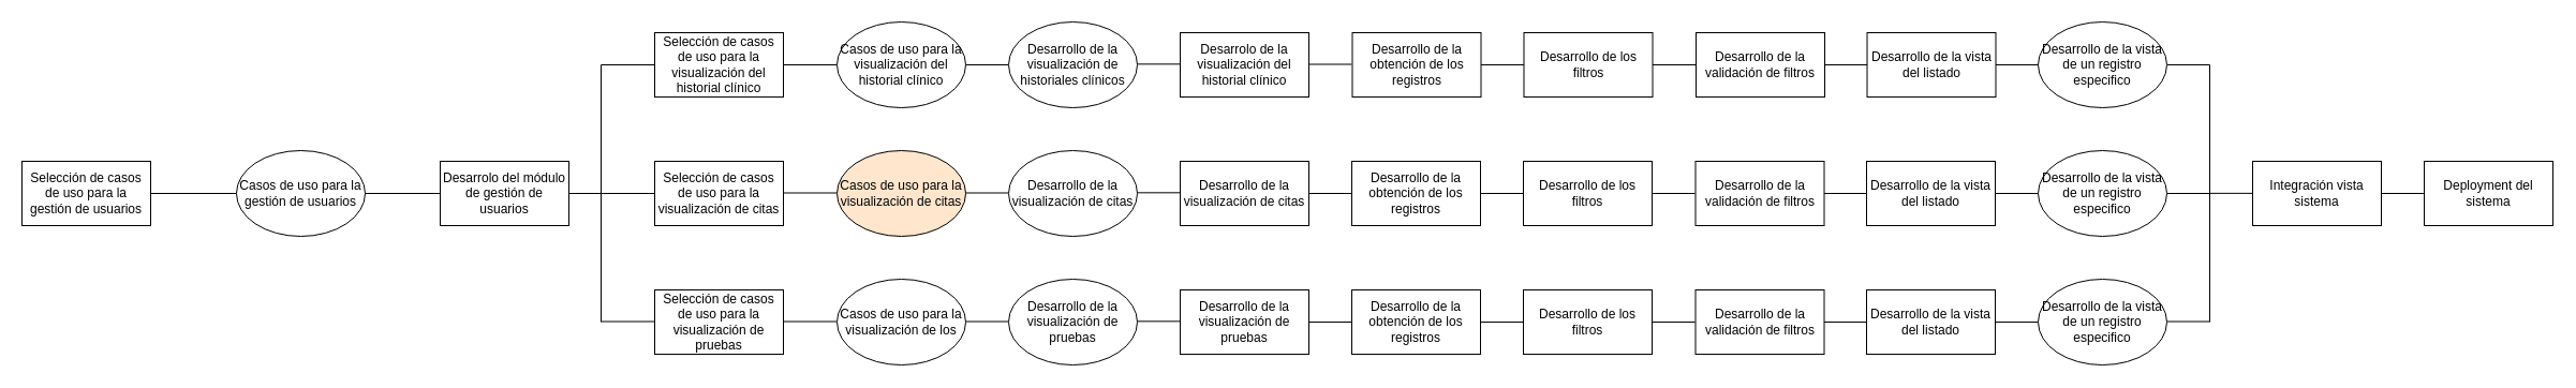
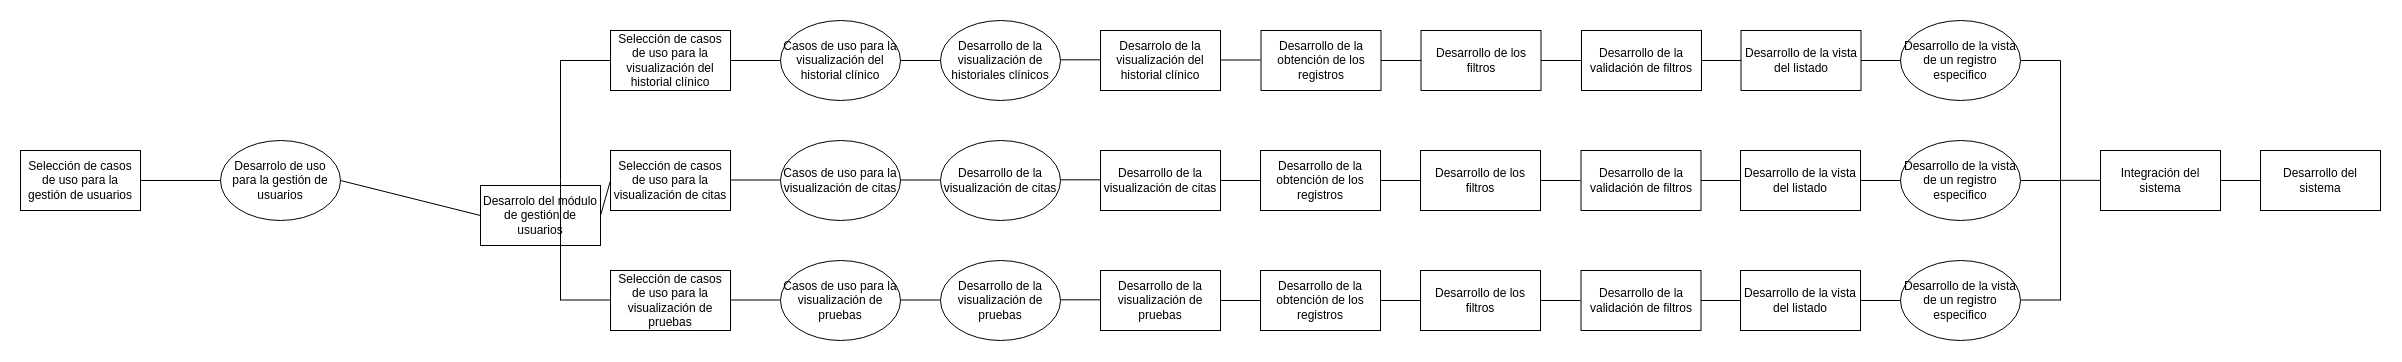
  <mxCell id="0" />
  <mxCell id="1" parent="0" />
  <mxCell id="2" value="Selección de casos de uso para la gestión de usuarios" style="rounded=0;whiteSpace=wrap;html=1;" vertex="1" parent="1"><mxGeometry x="20" y="150" width="120" height="60" as="geometry" /></mxCell>
  <mxCell id="3" value="" style="endArrow=none;html=1;rounded=0;exitX=1;exitY=0.5;exitDx=0;exitDy=0;" edge="1" parent="1" source="2"><mxGeometry width="50" height="50" relative="1" as="geometry"><mxPoint x="690" y="190" as="sourcePoint" /><mxPoint x="220" y="180" as="targetPoint" /></mxGeometry></mxCell>
- <mxCell id="4" value="Casos de uso para la gestión de usuarios" style="ellipse;whiteSpace=wrap;html=1;" vertex="1" parent="1"><mxGeometry x="220" y="140" width="120" height="80" as="geometry" /></mxCell>
- <mxCell id="5" value="Desarrolo del módulo de gestión de usuarios" style="rounded=0;whiteSpace=wrap;html=1;" vertex="1" parent="1"><mxGeometry x="410" y="150" width="120" height="60" as="geometry" /></mxCell>
+ <mxCell id="4" value="Desarrolo de uso para la gestión de usuarios" style="ellipse;whiteSpace=wrap;html=1;" vertex="1" parent="1"><mxGeometry x="220" y="140" width="120" height="80" as="geometry" /></mxCell>
+ <mxCell id="5" value="Desarrolo del módulo de gestión de usuarios" style="rounded=0;whiteSpace=wrap;html=1;" vertex="1" parent="1"><mxGeometry x="480" y="185" width="120" height="60" as="geometry" /></mxCell>
  <mxCell id="6" value="" style="endArrow=none;html=1;rounded=0;exitX=1;exitY=0.5;exitDx=0;exitDy=0;entryX=0;entryY=0.5;entryDx=0;entryDy=0;" edge="1" parent="1" source="4" target="5"><mxGeometry width="50" height="50" relative="1" as="geometry"><mxPoint x="690" y="190" as="sourcePoint" /><mxPoint x="740" y="140" as="targetPoint" /></mxGeometry></mxCell>
  <mxCell id="7" value="Selección de casos de uso para la visualización del historial clínico" style="rounded=0;whiteSpace=wrap;html=1;" vertex="1" parent="1"><mxGeometry x="610" y="30" width="120" height="60" as="geometry" /></mxCell>
  <mxCell id="8" value="" style="endArrow=none;html=1;rounded=0;exitX=0;exitY=0.5;exitDx=0;exitDy=0;" edge="1" parent="1" source="7"><mxGeometry width="50" height="50" relative="1" as="geometry"><mxPoint x="690" y="190" as="sourcePoint" /><mxPoint x="560" y="60" as="targetPoint" /></mxGeometry></mxCell>
  <mxCell id="9" value="" style="endArrow=none;html=1;rounded=0;" edge="1" parent="1"><mxGeometry width="50" height="50" relative="1" as="geometry"><mxPoint x="560" y="180" as="sourcePoint" /><mxPoint x="560" y="60" as="targetPoint" /></mxGeometry></mxCell>
  <mxCell id="10" value="" style="endArrow=none;html=1;rounded=0;exitX=1;exitY=0.5;exitDx=0;exitDy=0;" edge="1" parent="1" source="5"><mxGeometry width="50" height="50" relative="1" as="geometry"><mxPoint x="690" y="190" as="sourcePoint" /><mxPoint x="610" y="180" as="targetPoint" /></mxGeometry></mxCell>
  <mxCell id="11" value="Selección de casos de uso para la visualización de citas" style="rounded=0;whiteSpace=wrap;html=1;" vertex="1" parent="1"><mxGeometry x="610" y="150" width="120" height="60" as="geometry" /></mxCell>
  <mxCell id="12" value="&lt;br&gt;&lt;span style=&quot;color: rgb(0, 0, 0); font-family: Helvetica; font-size: 12px; font-style: normal; font-variant-ligatures: normal; font-variant-caps: normal; font-weight: 400; letter-spacing: normal; orphans: 2; text-align: center; text-indent: 0px; text-transform: none; widows: 2; word-spacing: 0px; -webkit-text-stroke-width: 0px; white-space: normal; background-color: rgb(251, 251, 251); text-decoration-thickness: initial; text-decoration-style: initial; text-decoration-color: initial; display: inline !important; float: none;&quot;&gt;Selección de casos de uso para la visualización de pruebas&lt;/span&gt;&lt;div&gt;&lt;br/&gt;&lt;/div&gt;" style="rounded=0;whiteSpace=wrap;html=1;" vertex="1" parent="1"><mxGeometry x="610" y="270" width="120" height="60" as="geometry" /></mxCell>
  <mxCell id="13" value="" style="endArrow=none;html=1;rounded=0;" edge="1" parent="1"><mxGeometry width="50" height="50" relative="1" as="geometry"><mxPoint x="560" y="300" as="sourcePoint" /><mxPoint x="560" y="180" as="targetPoint" /></mxGeometry></mxCell>
  <mxCell id="14" value="" style="endArrow=none;html=1;rounded=0;exitX=0;exitY=0.5;exitDx=0;exitDy=0;" edge="1" parent="1"><mxGeometry width="50" height="50" relative="1" as="geometry"><mxPoint x="610" y="299.5" as="sourcePoint" /><mxPoint x="560" y="299.5" as="targetPoint" /></mxGeometry></mxCell>
  <mxCell id="15" value="" style="endArrow=none;html=1;rounded=0;exitX=1;exitY=0.5;exitDx=0;exitDy=0;" edge="1" parent="1" source="7"><mxGeometry width="50" height="50" relative="1" as="geometry"><mxPoint x="930" y="190" as="sourcePoint" /><mxPoint x="780" y="60" as="targetPoint" /></mxGeometry></mxCell>
  <mxCell id="16" value="" style="endArrow=none;html=1;rounded=0;exitX=1;exitY=0.5;exitDx=0;exitDy=0;" edge="1" parent="1"><mxGeometry width="50" height="50" relative="1" as="geometry"><mxPoint x="730" y="179.5" as="sourcePoint" /><mxPoint x="780" y="179.5" as="targetPoint" /></mxGeometry></mxCell>
  <mxCell id="17" value="" style="endArrow=none;html=1;rounded=0;exitX=1;exitY=0.5;exitDx=0;exitDy=0;" edge="1" parent="1"><mxGeometry width="50" height="50" relative="1" as="geometry"><mxPoint x="730" y="299.5" as="sourcePoint" /><mxPoint x="780" y="299.5" as="targetPoint" /></mxGeometry></mxCell>
  <mxCell id="18" value="Casos de uso para la visualización del historial clínico" style="ellipse;whiteSpace=wrap;html=1;" vertex="1" parent="1"><mxGeometry x="780" y="20" width="120" height="80" as="geometry" /></mxCell>
- <mxCell id="19" value="Casos de uso para la visualización de citas" style="ellipse;whiteSpace=wrap;html=1;fillColor=#ffe6cc;" vertex="1" parent="1"><mxGeometry x="780" y="140" width="120" height="80" as="geometry" /></mxCell>
- <mxCell id="20" value="Casos de uso para la visualización de los" style="ellipse;whiteSpace=wrap;html=1;" vertex="1" parent="1"><mxGeometry x="780" y="260" width="120" height="80" as="geometry" /></mxCell>
+ <mxCell id="19" value="Casos de uso para la visualización de citas" style="ellipse;whiteSpace=wrap;html=1;" vertex="1" parent="1"><mxGeometry x="780" y="140" width="120" height="80" as="geometry" /></mxCell>
+ <mxCell id="20" value="Casos de uso para la visualización de pruebas" style="ellipse;whiteSpace=wrap;html=1;" vertex="1" parent="1"><mxGeometry x="780" y="260" width="120" height="80" as="geometry" /></mxCell>
  <mxCell id="21" value="" style="endArrow=none;html=1;rounded=0;exitX=1;exitY=0.5;exitDx=0;exitDy=0;" edge="1" parent="1" source="18"><mxGeometry width="50" height="50" relative="1" as="geometry"><mxPoint x="1000" y="190" as="sourcePoint" /><mxPoint x="940" y="60" as="targetPoint" /></mxGeometry></mxCell>
  <mxCell id="22" value="" style="endArrow=none;html=1;rounded=0;exitX=1;exitY=0.5;exitDx=0;exitDy=0;" edge="1" parent="1"><mxGeometry width="50" height="50" relative="1" as="geometry"><mxPoint x="900" y="179.5" as="sourcePoint" /><mxPoint x="940" y="179.5" as="targetPoint" /></mxGeometry></mxCell>
  <mxCell id="23" value="" style="endArrow=none;html=1;rounded=0;exitX=1;exitY=0.5;exitDx=0;exitDy=0;" edge="1" parent="1"><mxGeometry width="50" height="50" relative="1" as="geometry"><mxPoint x="900" y="299.5" as="sourcePoint" /><mxPoint x="940" y="299.5" as="targetPoint" /></mxGeometry></mxCell>
  <mxCell id="24" value="Desarrolo de la visualización del historial clínico" style="rounded=0;whiteSpace=wrap;html=1;" vertex="1" parent="1"><mxGeometry x="1100" y="30" width="120" height="60" as="geometry" /></mxCell>
  <mxCell id="25" value="Desarrollo de la visualización de citas" style="rounded=0;whiteSpace=wrap;html=1;" vertex="1" parent="1"><mxGeometry x="1100" y="150" width="120" height="60" as="geometry" /></mxCell>
  <mxCell id="26" value="Desarrollo de la visualización de pruebas" style="rounded=0;whiteSpace=wrap;html=1;" vertex="1" parent="1"><mxGeometry x="1100" y="270" width="120" height="60" as="geometry" /></mxCell>
  <mxCell id="27" value="" style="endArrow=none;html=1;rounded=0;entryX=1;entryY=0.5;entryDx=0;entryDy=0;" edge="1" parent="1" target="25"><mxGeometry width="50" height="50" relative="1" as="geometry"><mxPoint x="1260" y="180" as="sourcePoint" /><mxPoint x="1210" y="140" as="targetPoint" /></mxGeometry></mxCell>
  <mxCell id="28" value="Desarrollo de la obtención de los registros" style="rounded=0;whiteSpace=wrap;html=1;" vertex="1" parent="1"><mxGeometry x="1260" y="150" width="120" height="60" as="geometry" /></mxCell>
  <mxCell id="29" value="" style="endArrow=none;html=1;rounded=0;exitX=1;exitY=0.5;exitDx=0;exitDy=0;" edge="1" parent="1" source="28"><mxGeometry width="50" height="50" relative="1" as="geometry"><mxPoint x="1160" y="190" as="sourcePoint" /><mxPoint x="1420" y="180" as="targetPoint" /></mxGeometry></mxCell>
  <mxCell id="30" value="Desarrollo de los filtros" style="rounded=0;whiteSpace=wrap;html=1;" vertex="1" parent="1"><mxGeometry x="1420" y="150" width="120" height="60" as="geometry" /></mxCell>
  <mxCell id="31" value="" style="endArrow=none;html=1;rounded=0;exitX=1;exitY=0.5;exitDx=0;exitDy=0;" edge="1" parent="1" source="30"><mxGeometry width="50" height="50" relative="1" as="geometry"><mxPoint x="1160" y="190" as="sourcePoint" /><mxPoint x="1580" y="180" as="targetPoint" /></mxGeometry></mxCell>
  <mxCell id="32" value="Desarrollo de la validación de filtros" style="rounded=0;whiteSpace=wrap;html=1;" vertex="1" parent="1"><mxGeometry x="1580.5" y="150" width="120" height="60" as="geometry" /></mxCell>
  <mxCell id="33" value="Desarrollo de la vista del listado" style="rounded=0;whiteSpace=wrap;html=1;" vertex="1" parent="1"><mxGeometry x="1740" y="150" width="120" height="60" as="geometry" /></mxCell>
  <mxCell id="34" value="" style="endArrow=none;html=1;rounded=0;exitX=1;exitY=0.5;exitDx=0;exitDy=0;entryX=0;entryY=0.5;entryDx=0;entryDy=0;" edge="1" parent="1" source="32" target="33"><mxGeometry width="50" height="50" relative="1" as="geometry"><mxPoint x="1160" y="190" as="sourcePoint" /><mxPoint x="1210" y="140" as="targetPoint" /></mxGeometry></mxCell>
  <mxCell id="35" value="" style="endArrow=none;html=1;rounded=0;entryX=1;entryY=0.5;entryDx=0;entryDy=0;exitX=0;exitY=0.5;exitDx=0;exitDy=0;" edge="1" parent="1" target="33"><mxGeometry width="50" height="50" relative="1" as="geometry"><mxPoint x="1900" y="180" as="sourcePoint" /><mxPoint x="1900" y="260" as="targetPoint" /><Array as="points" /></mxGeometry></mxCell>
  <mxCell id="36" value="Desarrollo de la obtención de los registros" style="rounded=0;whiteSpace=wrap;html=1;" vertex="1" parent="1"><mxGeometry x="1260.5" y="30" width="120" height="60" as="geometry" /></mxCell>
  <mxCell id="37" value="" style="endArrow=none;html=1;rounded=0;exitX=1;exitY=0.5;exitDx=0;exitDy=0;" edge="1" parent="1" source="36"><mxGeometry width="50" height="50" relative="1" as="geometry"><mxPoint x="1160.5" y="70" as="sourcePoint" /><mxPoint x="1420.5" y="60" as="targetPoint" /></mxGeometry></mxCell>
  <mxCell id="38" value="Desarrollo de los filtros" style="rounded=0;whiteSpace=wrap;html=1;" vertex="1" parent="1"><mxGeometry x="1420.5" y="30" width="120" height="60" as="geometry" /></mxCell>
  <mxCell id="39" value="" style="endArrow=none;html=1;rounded=0;exitX=1;exitY=0.5;exitDx=0;exitDy=0;" edge="1" parent="1" source="38"><mxGeometry width="50" height="50" relative="1" as="geometry"><mxPoint x="1160.5" y="70" as="sourcePoint" /><mxPoint x="1580.5" y="60" as="targetPoint" /></mxGeometry></mxCell>
  <mxCell id="40" value="Desarrollo de la validación de filtros" style="rounded=0;whiteSpace=wrap;html=1;" vertex="1" parent="1"><mxGeometry x="1581" y="30" width="120" height="60" as="geometry" /></mxCell>
  <mxCell id="41" value="Desarrollo de la vista del listado" style="rounded=0;whiteSpace=wrap;html=1;" vertex="1" parent="1"><mxGeometry x="1740.5" y="30" width="120" height="60" as="geometry" /></mxCell>
  <mxCell id="42" value="" style="endArrow=none;html=1;rounded=0;exitX=1;exitY=0.5;exitDx=0;exitDy=0;entryX=0;entryY=0.5;entryDx=0;entryDy=0;" edge="1" parent="1" source="40" target="41"><mxGeometry width="50" height="50" relative="1" as="geometry"><mxPoint x="1160.5" y="70" as="sourcePoint" /><mxPoint x="1210.5" y="20" as="targetPoint" /></mxGeometry></mxCell>
  <mxCell id="43" value="" style="endArrow=none;html=1;rounded=0;entryX=1;entryY=0.5;entryDx=0;entryDy=0;exitX=0;exitY=0.5;exitDx=0;exitDy=0;" edge="1" parent="1" target="41"><mxGeometry width="50" height="50" relative="1" as="geometry"><mxPoint x="1900.5" y="60" as="sourcePoint" /><mxPoint x="1900.5" y="140" as="targetPoint" /><Array as="points" /></mxGeometry></mxCell>
  <mxCell id="44" value="Desarrollo de la obtención de los registros" style="rounded=0;whiteSpace=wrap;html=1;" vertex="1" parent="1"><mxGeometry x="1260" y="270" width="120" height="60" as="geometry" /></mxCell>
  <mxCell id="45" value="" style="endArrow=none;html=1;rounded=0;exitX=1;exitY=0.5;exitDx=0;exitDy=0;" edge="1" parent="1" source="44"><mxGeometry width="50" height="50" relative="1" as="geometry"><mxPoint x="1160" y="310" as="sourcePoint" /><mxPoint x="1420" y="300" as="targetPoint" /></mxGeometry></mxCell>
  <mxCell id="46" value="Desarrollo de los filtros" style="rounded=0;whiteSpace=wrap;html=1;" vertex="1" parent="1"><mxGeometry x="1420" y="270" width="120" height="60" as="geometry" /></mxCell>
  <mxCell id="47" value="" style="endArrow=none;html=1;rounded=0;exitX=1;exitY=0.5;exitDx=0;exitDy=0;" edge="1" parent="1" source="46"><mxGeometry width="50" height="50" relative="1" as="geometry"><mxPoint x="1160" y="310" as="sourcePoint" /><mxPoint x="1580" y="300" as="targetPoint" /></mxGeometry></mxCell>
  <mxCell id="48" value="Desarrollo de la validación de filtros" style="rounded=0;whiteSpace=wrap;html=1;" vertex="1" parent="1"><mxGeometry x="1580.5" y="270" width="120" height="60" as="geometry" /></mxCell>
  <mxCell id="49" value="Desarrollo de la vista del listado" style="rounded=0;whiteSpace=wrap;html=1;" vertex="1" parent="1"><mxGeometry x="1740" y="270" width="120" height="60" as="geometry" /></mxCell>
  <mxCell id="50" value="" style="endArrow=none;html=1;rounded=0;exitX=1;exitY=0.5;exitDx=0;exitDy=0;entryX=0;entryY=0.5;entryDx=0;entryDy=0;" edge="1" parent="1" source="48" target="49"><mxGeometry width="50" height="50" relative="1" as="geometry"><mxPoint x="1160" y="310" as="sourcePoint" /><mxPoint x="1210" y="260" as="targetPoint" /></mxGeometry></mxCell>
  <mxCell id="51" value="" style="endArrow=none;html=1;rounded=0;entryX=1;entryY=0.5;entryDx=0;entryDy=0;exitX=0;exitY=0.5;exitDx=0;exitDy=0;" edge="1" parent="1" target="49"><mxGeometry width="50" height="50" relative="1" as="geometry"><mxPoint x="1900" y="300" as="sourcePoint" /><mxPoint x="1900" y="380" as="targetPoint" /><Array as="points" /></mxGeometry></mxCell>
  <mxCell id="52" value="" style="endArrow=none;html=1;rounded=0;entryX=0;entryY=0.5;entryDx=0;entryDy=0;" edge="1" parent="1" target="44"><mxGeometry width="50" height="50" relative="1" as="geometry"><mxPoint x="1220" y="300" as="sourcePoint" /><mxPoint x="1270" y="250" as="targetPoint" /></mxGeometry></mxCell>
  <mxCell id="53" value="" style="endArrow=none;html=1;rounded=0;entryX=1;entryY=0.5;entryDx=0;entryDy=0;" edge="1" parent="1"><mxGeometry width="50" height="50" relative="1" as="geometry"><mxPoint x="1260" y="59.5" as="sourcePoint" /><mxPoint x="1220" y="59.5" as="targetPoint" /></mxGeometry></mxCell>
  <mxCell id="54" value="" style="endArrow=none;html=1;rounded=0;exitX=1;exitY=0.5;exitDx=0;exitDy=0;" edge="1" parent="1"><mxGeometry width="50" height="50" relative="1" as="geometry"><mxPoint x="2020.5" y="60" as="sourcePoint" /><mxPoint x="2060" y="60" as="targetPoint" /></mxGeometry></mxCell>
  <mxCell id="55" value="" style="endArrow=none;html=1;rounded=0;" edge="1" parent="1"><mxGeometry width="50" height="50" relative="1" as="geometry"><mxPoint x="2060" y="300" as="sourcePoint" /><mxPoint x="2060" y="60" as="targetPoint" /></mxGeometry></mxCell>
  <mxCell id="56" value="" style="endArrow=none;html=1;rounded=0;exitX=1;exitY=0.5;exitDx=0;exitDy=0;" edge="1" parent="1"><mxGeometry width="50" height="50" relative="1" as="geometry"><mxPoint x="2020" y="180" as="sourcePoint" /><mxPoint x="2060" y="180" as="targetPoint" /></mxGeometry></mxCell>
  <mxCell id="57" value="" style="endArrow=none;html=1;rounded=0;entryX=1;entryY=0.5;entryDx=0;entryDy=0;" edge="1" parent="1"><mxGeometry width="50" height="50" relative="1" as="geometry"><mxPoint x="2060" y="299.5" as="sourcePoint" /><mxPoint x="2020" y="299.5" as="targetPoint" /></mxGeometry></mxCell>
  <mxCell id="58" value="" style="endArrow=none;html=1;rounded=0;entryX=1;entryY=0.5;entryDx=0;entryDy=0;" edge="1" parent="1"><mxGeometry width="50" height="50" relative="1" as="geometry"><mxPoint x="2100" y="179.86" as="sourcePoint" /><mxPoint x="2060" y="179.86" as="targetPoint" /></mxGeometry></mxCell>
- <mxCell id="59" value="Integración vista sistema" style="rounded=0;whiteSpace=wrap;html=1;" vertex="1" parent="1"><mxGeometry x="2100" y="150" width="120" height="60" as="geometry" /></mxCell>
+ <mxCell id="59" value="Integración del sistema" style="rounded=0;whiteSpace=wrap;html=1;" vertex="1" parent="1"><mxGeometry x="2100" y="150" width="120" height="60" as="geometry" /></mxCell>
  <mxCell id="60" value="" style="endArrow=none;html=1;rounded=0;" edge="1" parent="1"><mxGeometry width="50" height="50" relative="1" as="geometry"><mxPoint x="2220" y="180" as="sourcePoint" /><mxPoint x="2260" y="180" as="targetPoint" /></mxGeometry></mxCell>
- <mxCell id="61" value="Deployment del sistema" style="rounded=0;whiteSpace=wrap;html=1;" vertex="1" parent="1"><mxGeometry x="2260" y="150" width="120" height="60" as="geometry" /></mxCell>
+ <mxCell id="61" value="Desarrollo del sistema" style="rounded=0;whiteSpace=wrap;html=1;" vertex="1" parent="1"><mxGeometry x="2260" y="150" width="120" height="60" as="geometry" /></mxCell>
  <mxCell id="62" value="Desarrollo de la visualización de historiales clínicos" style="ellipse;whiteSpace=wrap;html=1;" vertex="1" parent="1"><mxGeometry x="940" y="20" width="120" height="80" as="geometry" /></mxCell>
  <mxCell id="63" value="Desarrollo de la visualización de citas" style="ellipse;whiteSpace=wrap;html=1;" vertex="1" parent="1"><mxGeometry x="940" y="140" width="120" height="80" as="geometry" /></mxCell>
  <mxCell id="64" value="Desarrollo de la visualización de pruebas" style="ellipse;whiteSpace=wrap;html=1;" vertex="1" parent="1"><mxGeometry x="940" y="260" width="120" height="80" as="geometry" /></mxCell>
  <mxCell id="65" value="" style="endArrow=none;html=1;rounded=0;exitX=1;exitY=0.5;exitDx=0;exitDy=0;" edge="1" parent="1"><mxGeometry width="50" height="50" relative="1" as="geometry"><mxPoint x="1060" y="59.33" as="sourcePoint" /><mxPoint x="1100" y="59.33" as="targetPoint" /></mxGeometry></mxCell>
  <mxCell id="66" value="" style="endArrow=none;html=1;rounded=0;exitX=1;exitY=0.5;exitDx=0;exitDy=0;" edge="1" parent="1"><mxGeometry width="50" height="50" relative="1" as="geometry"><mxPoint x="1060" y="179.33" as="sourcePoint" /><mxPoint x="1100" y="179.33" as="targetPoint" /></mxGeometry></mxCell>
  <mxCell id="67" value="" style="endArrow=none;html=1;rounded=0;exitX=1;exitY=0.5;exitDx=0;exitDy=0;" edge="1" parent="1"><mxGeometry width="50" height="50" relative="1" as="geometry"><mxPoint x="1060" y="299.33" as="sourcePoint" /><mxPoint x="1100" y="299.33" as="targetPoint" /></mxGeometry></mxCell>
  <mxCell id="68" value="Desarrollo de la vista de un registro especifico" style="ellipse;whiteSpace=wrap;html=1;" vertex="1" parent="1"><mxGeometry x="1900" y="20" width="120" height="80" as="geometry" /></mxCell>
  <mxCell id="69" value="Desarrollo de la vista de un registro especifico" style="ellipse;whiteSpace=wrap;html=1;" vertex="1" parent="1"><mxGeometry x="1900" y="140" width="120" height="80" as="geometry" /></mxCell>
  <mxCell id="70" value="Desarrollo de la vista de un registro especifico" style="ellipse;whiteSpace=wrap;html=1;" vertex="1" parent="1"><mxGeometry x="1900" y="260" width="120" height="80" as="geometry" /></mxCell>
